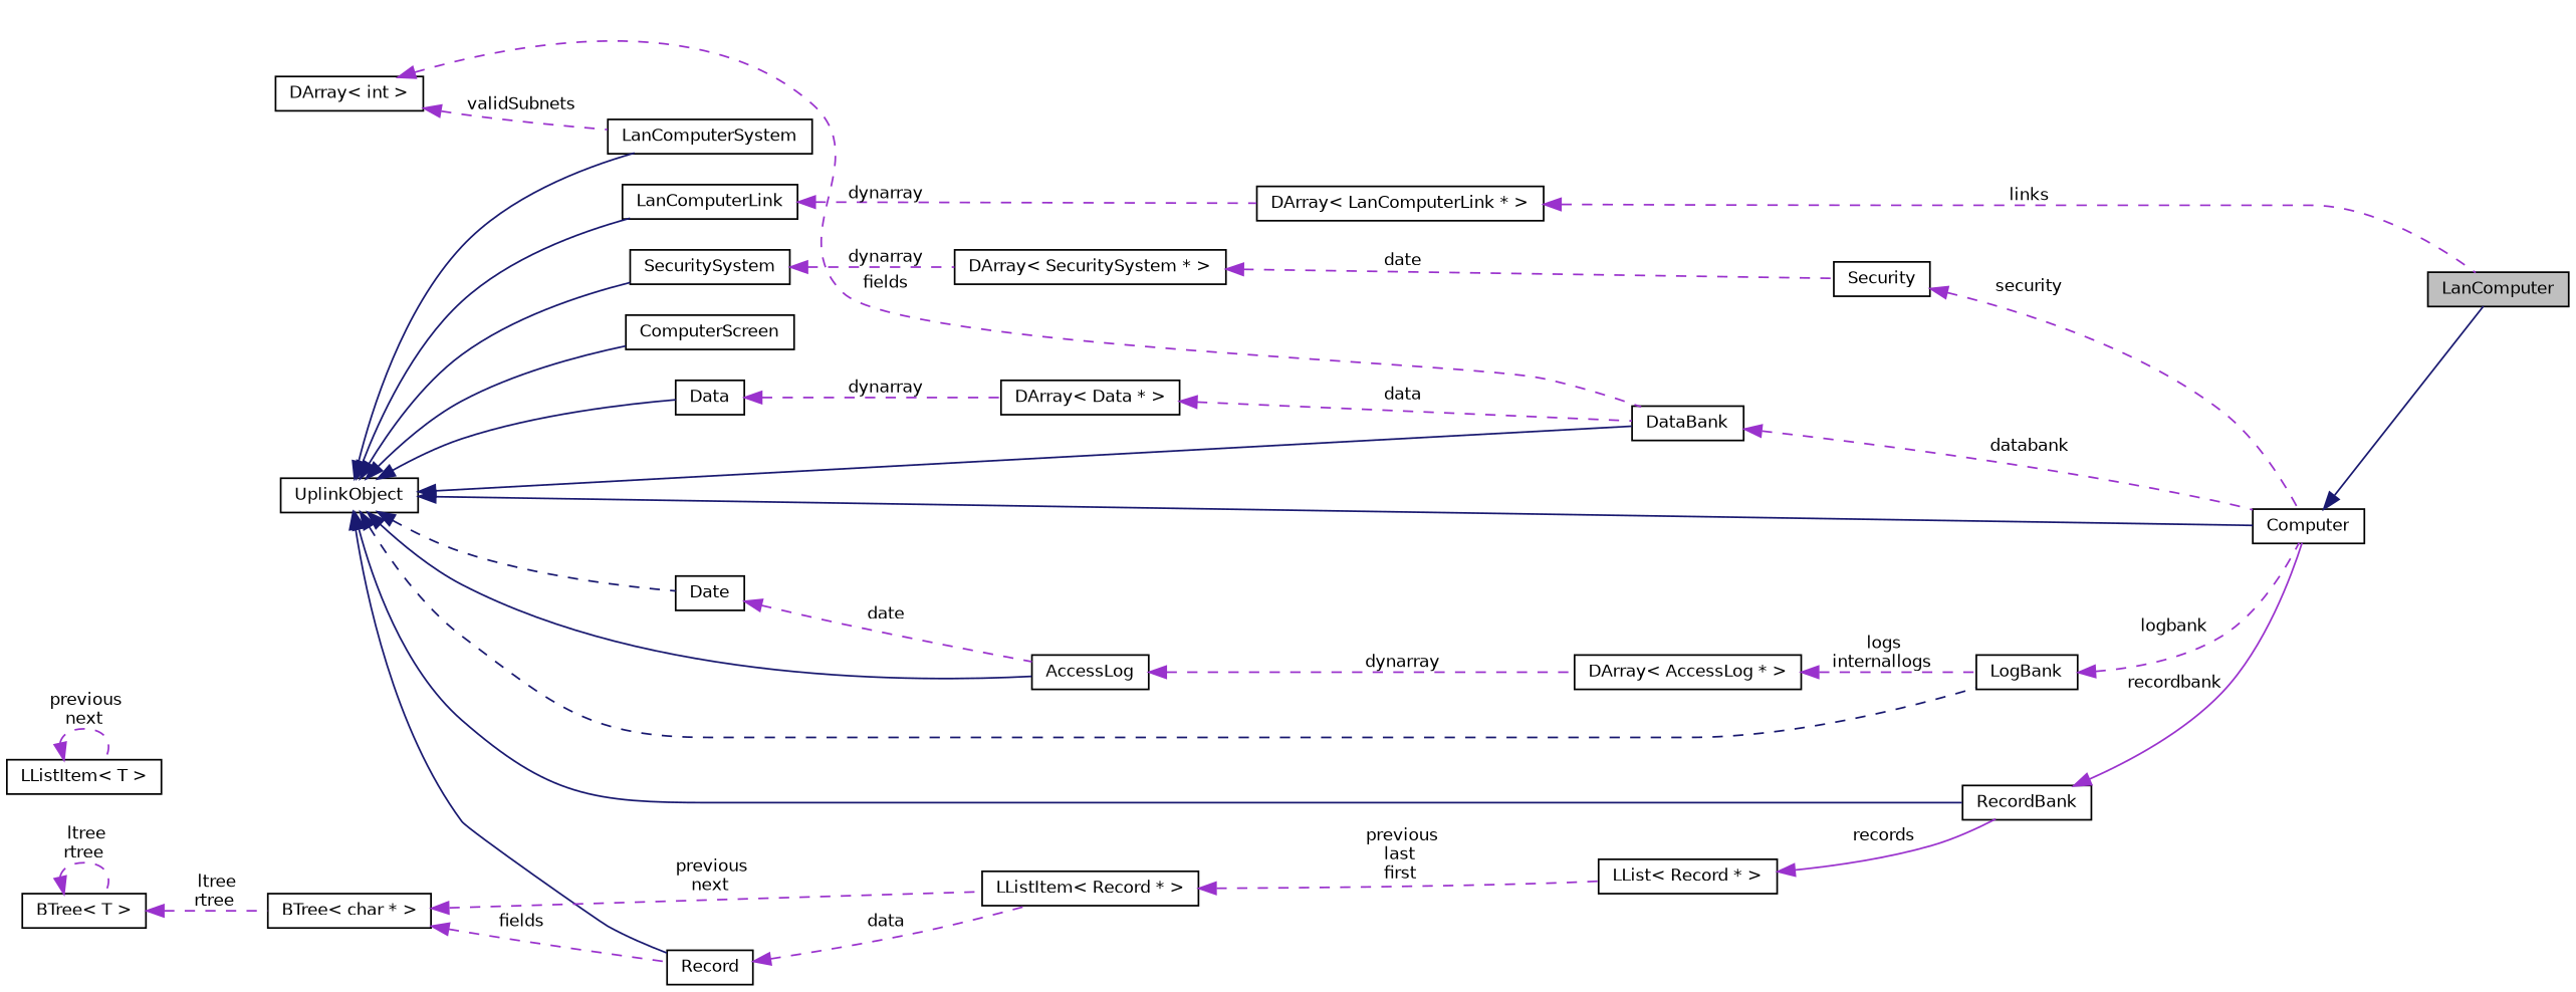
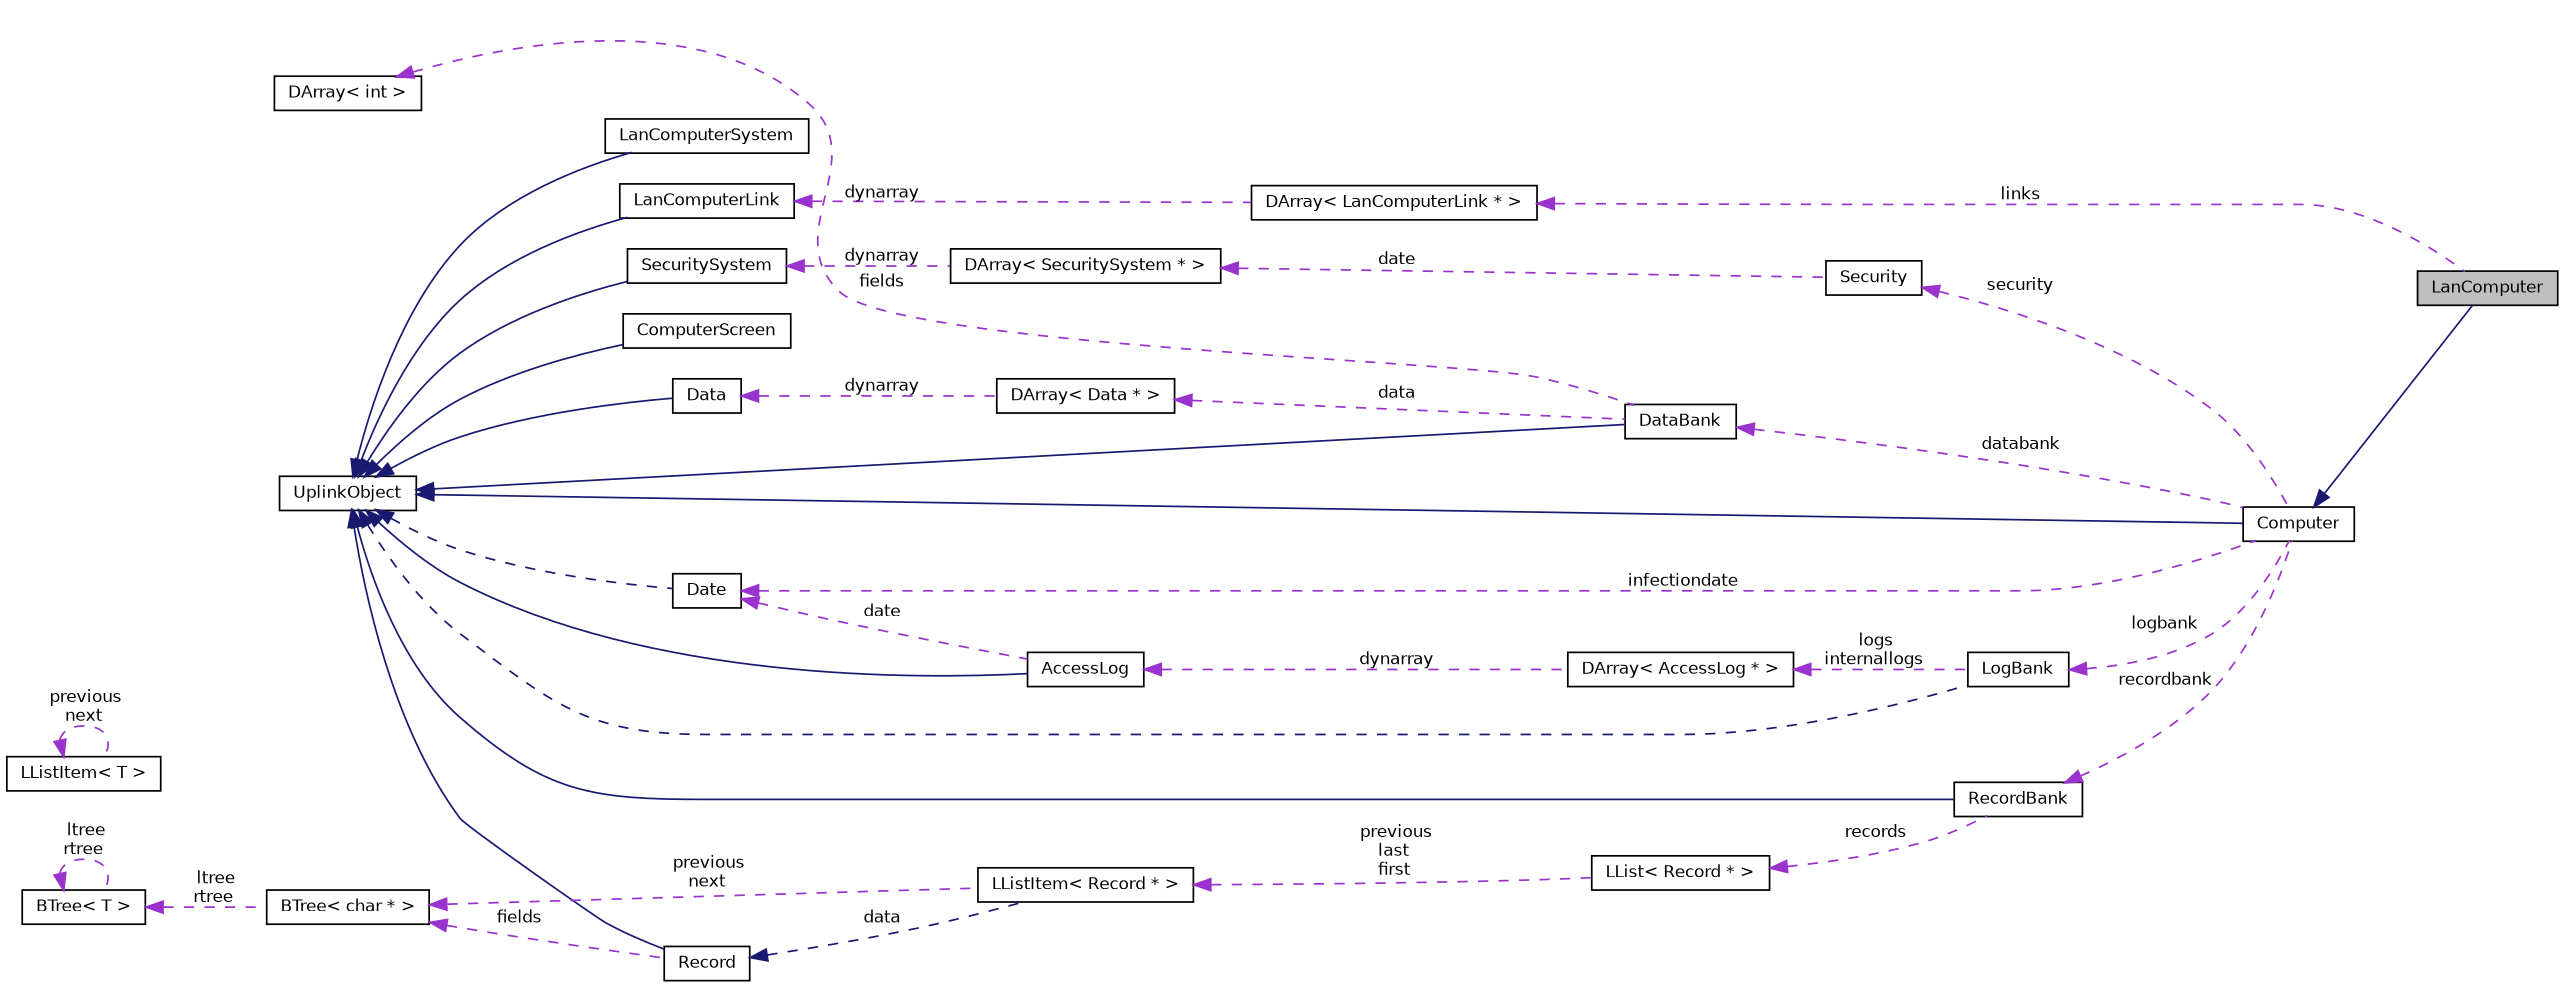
  digraph {
    rankdir=LR
    node [color=black fillcolor=white fontname=Helvetica fontsize=10 shape=record style=filled]
    edge [color=darkorchid3 dir=back fontname=Helvetica fontsize=10 labelfontname=Helvetica labelfontsize=10 style=dashed]
    n1 [fillcolor=grey75 fontcolor=black height=0.2 label=LanComputer width=0.4]
    n2 [height=0.2 label=Computer width=0.4]
    n3 [height=0.2 label=UplinkObject width=0.4]
    n4 [height=0.2 label=LogBank width=0.4]
    n5 [height=0.2 label=AccessLog width=0.4]
    n6 [height=0.2 label=Date width=0.4]
    n7 [height=0.2 label=RecordBank width=0.4]
    n8 [height=0.2 label=Record width=0.4]
    n9 [height=0.2 label=DataBank width=0.4]
    n10 [height=0.2 label=Data width=0.4]
    n11 [height=0.2 label=ComputerScreen width=0.4]
    n12 [height=0.2 label=SecuritySystem width=0.4]
    n13 [height=0.2 label=LanComputerLink width=0.4]
    n14 [height=0.2 label=LanComputerSystem width=0.4]
    n15 [height=0.2 label="DArray\< AccessLog * \>" width=0.4]
    n16 [height=0.2 label="LListItem\< Record * \>" width=0.4]
    n17 [height=0.2 label="DArray\< Data * \>" width=0.4]
    n18 [height=0.2 label=Security width=0.4]
    n19 [height=0.2 label="DArray\< SecuritySystem * \>" width=0.4]
    n20 [height=0.2 label="DArray\< LanComputerLink * \>" width=0.4]
    n21 [height=0.2 label="LList\< Record * \>" width=0.4]
    n22 [height=0.2 label="BTree\< char * \>" width=0.4]
    n23 [height=0.2 label="BTree\< T \>" width=0.4]
    n24 [height=0.2 label="LListItem\< T \>" width=0.4]
    n25 [height=0.2 label="DArray\< int \>" width=0.4]
    n2 -> n1 [color=midnightblue style=solid]
    n3 -> n2 [color=midnightblue style=solid]
    n3 -> n4 [color=midnightblue]
    n3 -> n5 [color=midnightblue style=solid]
    n3 -> n6 [color=midnightblue]
    n3 -> n7 [color=midnightblue style=solid]
    n3 -> n8 [color=midnightblue style=solid]
    n3 -> n9 [color=midnightblue style=solid]
    n3 -> n10 [color=midnightblue style=solid]
    n3 -> n11 [color=midnightblue style=solid]
    n3 -> n12 [color=midnightblue style=solid]
    n3 -> n13 [color=midnightblue style=solid]
    n3 -> n14 [color=midnightblue style=solid]
    n4 -> n2 [label=" logbank"]
    n5 -> n15 [label=" dynarray"]
+   n6 -> n2 [label=" infectiondate"]
    n6 -> n5 [label=" date"]
-   n7 -> n2 [label=" recordbank" style=solid]
-   n8 -> n16 [label=" data"]
+   n7 -> n2 [label=" recordbank"]
+   n8 -> n16 [color=midnightblue label=" data"]
    n9 -> n2 [label=" databank"]
    n10 -> n17 [label=" dynarray"]
    n12 -> n19 [label=" dynarray"]
    n13 -> n20 [label=" dynarray"]
    n15 -> n4 [label=" logs\ninternallogs"]
    n16 -> n21 [label=" previous\nlast\nfirst"]
    n17 -> n9 [label=" data"]
    n18 -> n2 [label=" security"]
    n19 -> n18 [label=" date"]
    n20 -> n1 [label=" links"]
-   n21 -> n7 [label=" records" style=solid]
+   n21 -> n7 [label=" records"]
    n22 -> n8 [label=" fields"]
    n22 -> n16 [label=" previous\nnext"]
    n23 -> n22 [label=" ltree\nrtree"]
    n23 -> n23 [label=" ltree\nrtree"]
    n24 -> n24 [label=" previous\nnext"]
    n25 -> n9 [label=" fields"]
-   n25 -> n14 [label=" validSubnets"]
  }
